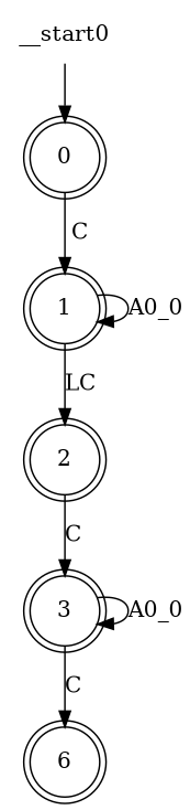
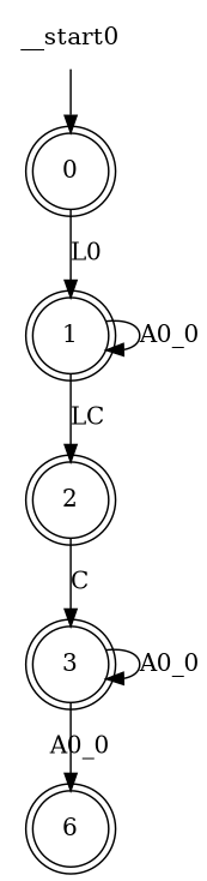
  digraph {
    node [shape=doublecircle]
    n1 [label=0]
    n2 [label=1]
    n3 [label=2]
    n4 [label=3]
    n5 [label=6]
    __start0 [shape=none]
-   n1 -> n2 [label=C]
+   n1 -> n2 [label=L0]
    n2 -> n2 [label=A0_0]
    n2 -> n3 [label=LC]
    n3 -> n4 [label=C]
    n4 -> n4 [label=A0_0]
-   n4 -> n5 [label=C]
+   n4 -> n5 [label=A0_0]
    __start0 -> n1
  }
